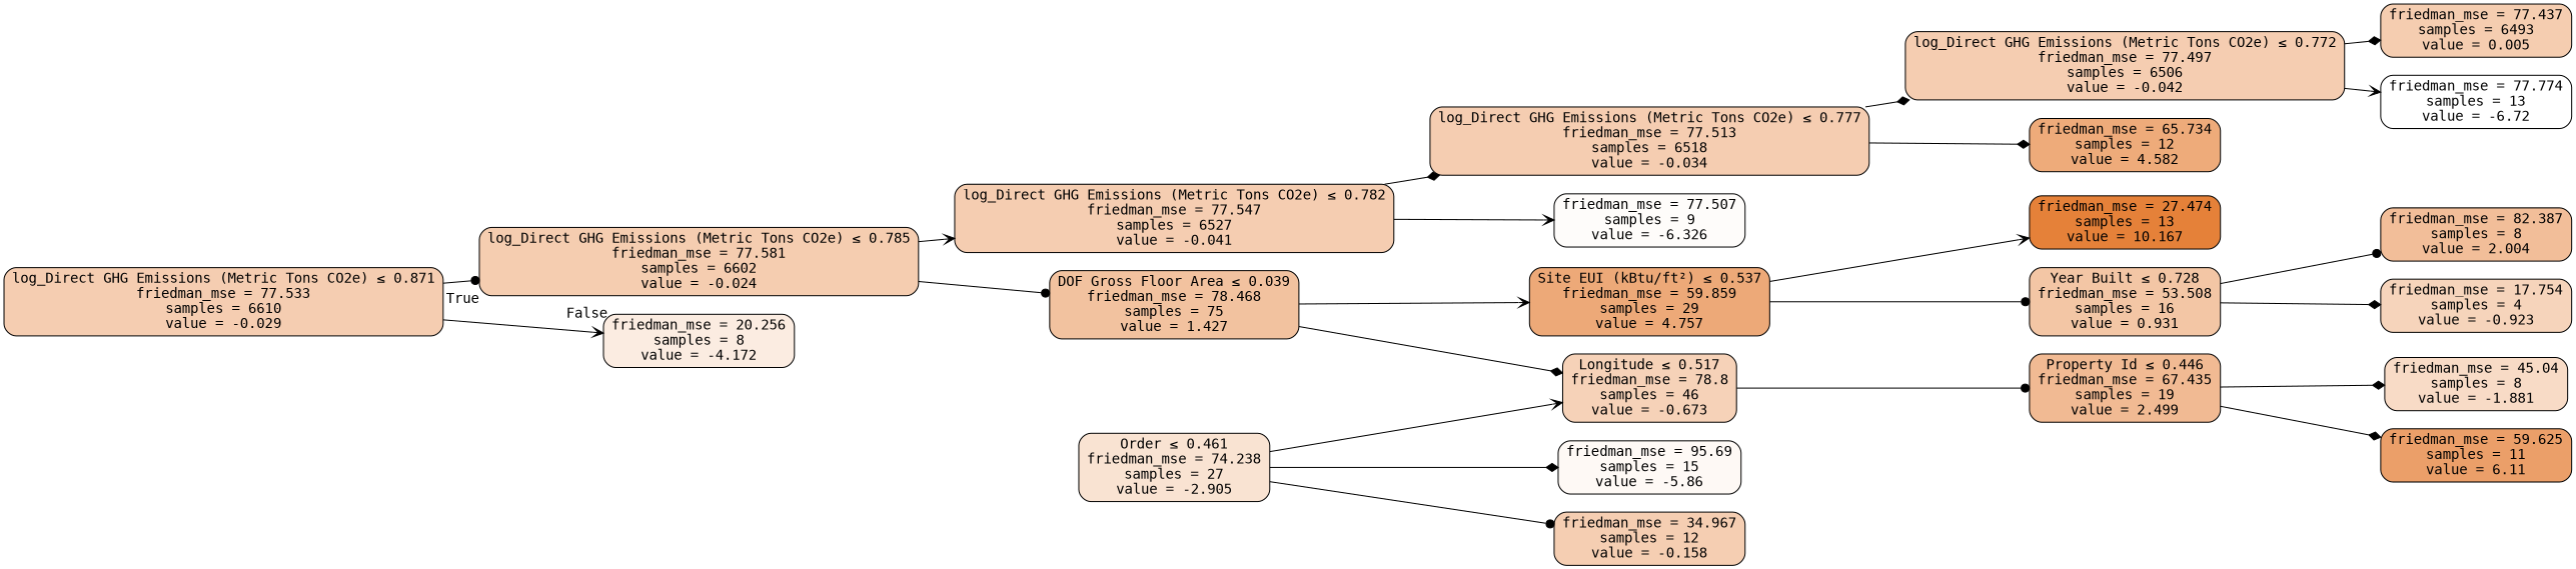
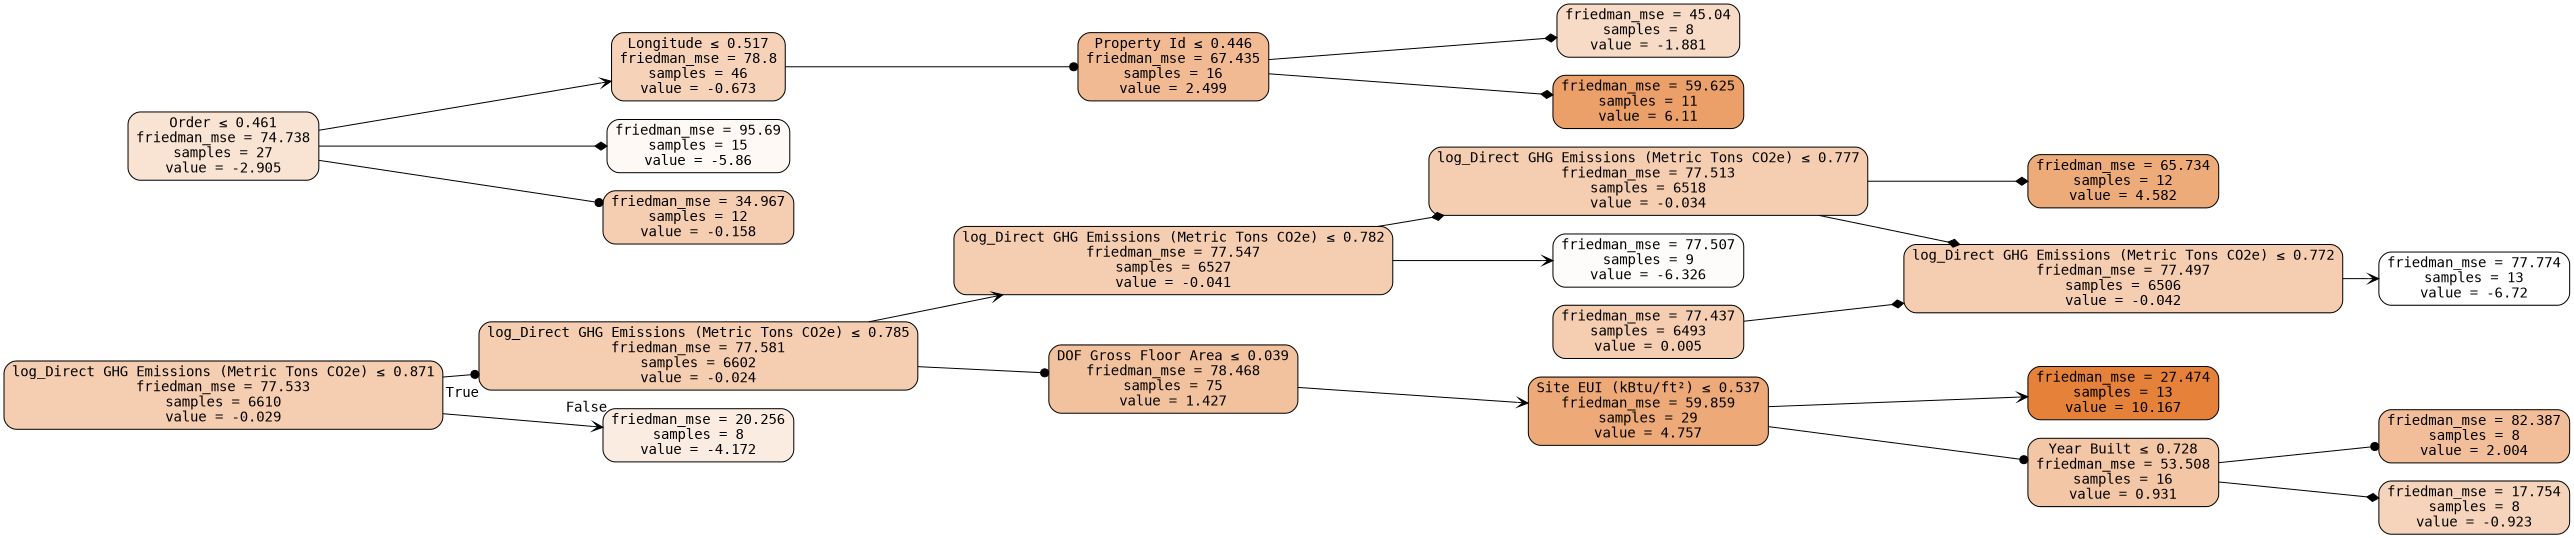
  digraph {
    fontname="DejaVu Sans Mono"
    rankdir=LR
    node [color=black fillcolor="#f5cdb1" fontname="DejaVu Sans Mono" shape=box style="filled, rounded"]
    edge [arrowhead=diamond fontname="DejaVu Sans Mono"]
    n1 [label=<log_Direct GHG Emissions (Metric Tons CO2e) &le; 0.871<br/>friedman_mse = 77.533<br/>samples = 6610<br/>value = -0.029>]
    n2 [fillcolor="#f5cdb0" label=<log_Direct GHG Emissions (Metric Tons CO2e) &le; 0.785<br/>friedman_mse = 77.581<br/>samples = 6602<br/>value = -0.024>]
    n3 [fillcolor="#fbece1" label=<friedman_mse = 20.256<br/>samples = 8<br/>value = -4.172>]
    n4 [label=<log_Direct GHG Emissions (Metric Tons CO2e) &le; 0.782<br/>friedman_mse = 77.547<br/>samples = 6527<br/>value = -0.041>]
    n5 [fillcolor="#f2c29f" label=<DOF Gross Floor Area &le; 0.039<br/>friedman_mse = 78.468<br/>samples = 75<br/>value = 1.427>]
    n6 [label=<log_Direct GHG Emissions (Metric Tons CO2e) &le; 0.777<br/>friedman_mse = 77.513<br/>samples = 6518<br/>value = -0.034>]
    n7 [fillcolor="#fefcfa" label=<friedman_mse = 77.507<br/>samples = 9<br/>value = -6.326>]
    n8 [fillcolor="#eda978" label=<Site EUI (kBtu/ft²) &le; 0.537<br/>friedman_mse = 59.859<br/>samples = 29<br/>value = 4.757>]
    n9 [fillcolor="#f6d2b8" label=<Longitude &le; 0.517<br/>friedman_mse = 78.8<br/>samples = 46<br/>value = -0.673>]
    n10 [label=<log_Direct GHG Emissions (Metric Tons CO2e) &le; 0.772<br/>friedman_mse = 77.497<br/>samples = 6506<br/>value = -0.042>]
    n11 [fillcolor="#eeab7a" label=<friedman_mse = 65.734<br/>samples = 12<br/>value = 4.582>]
    n12 [fillcolor="#f5cdb0" label=<friedman_mse = 77.437<br/>samples = 6493<br/>value = 0.005>]
    n13 [fillcolor="#ffffff" label=<friedman_mse = 77.774<br/>samples = 13<br/>value = -6.72>]
    n14 [fillcolor="#e58139" label=<friedman_mse = 27.474<br/>samples = 13<br/>value = 10.167>]
    n15 [fillcolor="#f3c6a5" label=<Year Built &le; 0.728<br/>friedman_mse = 53.508<br/>samples = 16<br/>value = 0.931>]
-   n16 [fillcolor="#f1ba93" label=<Property Id &le; 0.446<br/>friedman_mse = 67.435<br/>samples = 19<br/>value = 2.499>]
+   n16 [fillcolor="#f1ba93" label=<Property Id &le; 0.446<br/>friedman_mse = 67.435<br/>samples = 16<br/>value = 2.499>]
    n17 [fillcolor="#f2be99" label=<friedman_mse = 82.387<br/>samples = 8<br/>value = 2.004>]
-   n18 [fillcolor="#f6d4bb" label=<friedman_mse = 17.754<br/>samples = 4<br/>value = -0.923>]
+   n18 [fillcolor="#f6d4bb" label=<friedman_mse = 17.754<br/>samples = 8<br/>value = -0.923>]
    n19 [fillcolor="#f8dbc6" label=<friedman_mse = 45.04<br/>samples = 8<br/>value = -1.881>]
    n20 [fillcolor="#eb9f69" label=<friedman_mse = 59.625<br/>samples = 11<br/>value = 6.11>]
-   n21 [fillcolor="#f9e3d2" label=<Order &le; 0.461<br/>friedman_mse = 74.238<br/>samples = 27<br/>value = -2.905>]
+   n21 [fillcolor="#f9e3d2" label=<Order &le; 0.461<br/>friedman_mse = 74.738<br/>samples = 27<br/>value = -2.905>]
    n22 [fillcolor="#fef9f5" label=<friedman_mse = 95.69<br/>samples = 15<br/>value = -5.86>]
    n23 [fillcolor="#f5ceb2" label=<friedman_mse = 34.967<br/>samples = 12<br/>value = -0.158>]
    n1 -> n2 [arrowhead=dot headlabel=True labelangle=45 labeldistance=2.5]
    n1 -> n3 [arrowhead=vee headlabel=False labelangle=-45 labeldistance=2.5]
    n2 -> n4 [arrowhead=vee]
    n2 -> n5 [arrowhead=dot]
    n4 -> n6
    n4 -> n7 [arrowhead=vee]
    n5 -> n8 [arrowhead=vee]
-   n5 -> n9
    n6 -> n10
    n6 -> n11
    n8 -> n14 [arrowhead=vee]
    n8 -> n15 [arrowhead=dot]
    n9 -> n16 [arrowhead=dot]
-   n10 -> n12
+   n12 -> n10
    n10 -> n13 [arrowhead=vee]
    n15 -> n17 [arrowhead=dot]
    n15 -> n18
    n16 -> n19
    n16 -> n20
    n21 -> n9 [arrowhead=vee]
    n21 -> n22
    n21 -> n23 [arrowhead=dot]
  }
